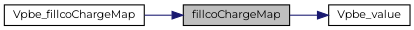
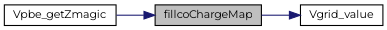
  digraph {
    fontname=Montserrat
    rankdir=LR
    node [color=black fillcolor=white fontname=Montserrat fontsize=10 shape=record style=filled]
    edge [color=midnightblue fontname=Montserrat fontsize=10 labelfontname=FreeSans labelfontsize=10 style=solid]
    n1 [fillcolor=grey75 fontcolor=black height=0.2 label=fillcoChargeMap width=0.4]
-   n2 [height=0.2 label=Vpbe_value width=0.4]
-   n3 [height=0.2 label=Vpbe_fillcoChargeMap width=0.4]
+   n2 [height=0.2 label=Vgrid_value width=0.4]
+   n3 [height=0.2 label=Vpbe_getZmagic width=0.4]
    n1 -> n2
    n3 -> n1
  }
